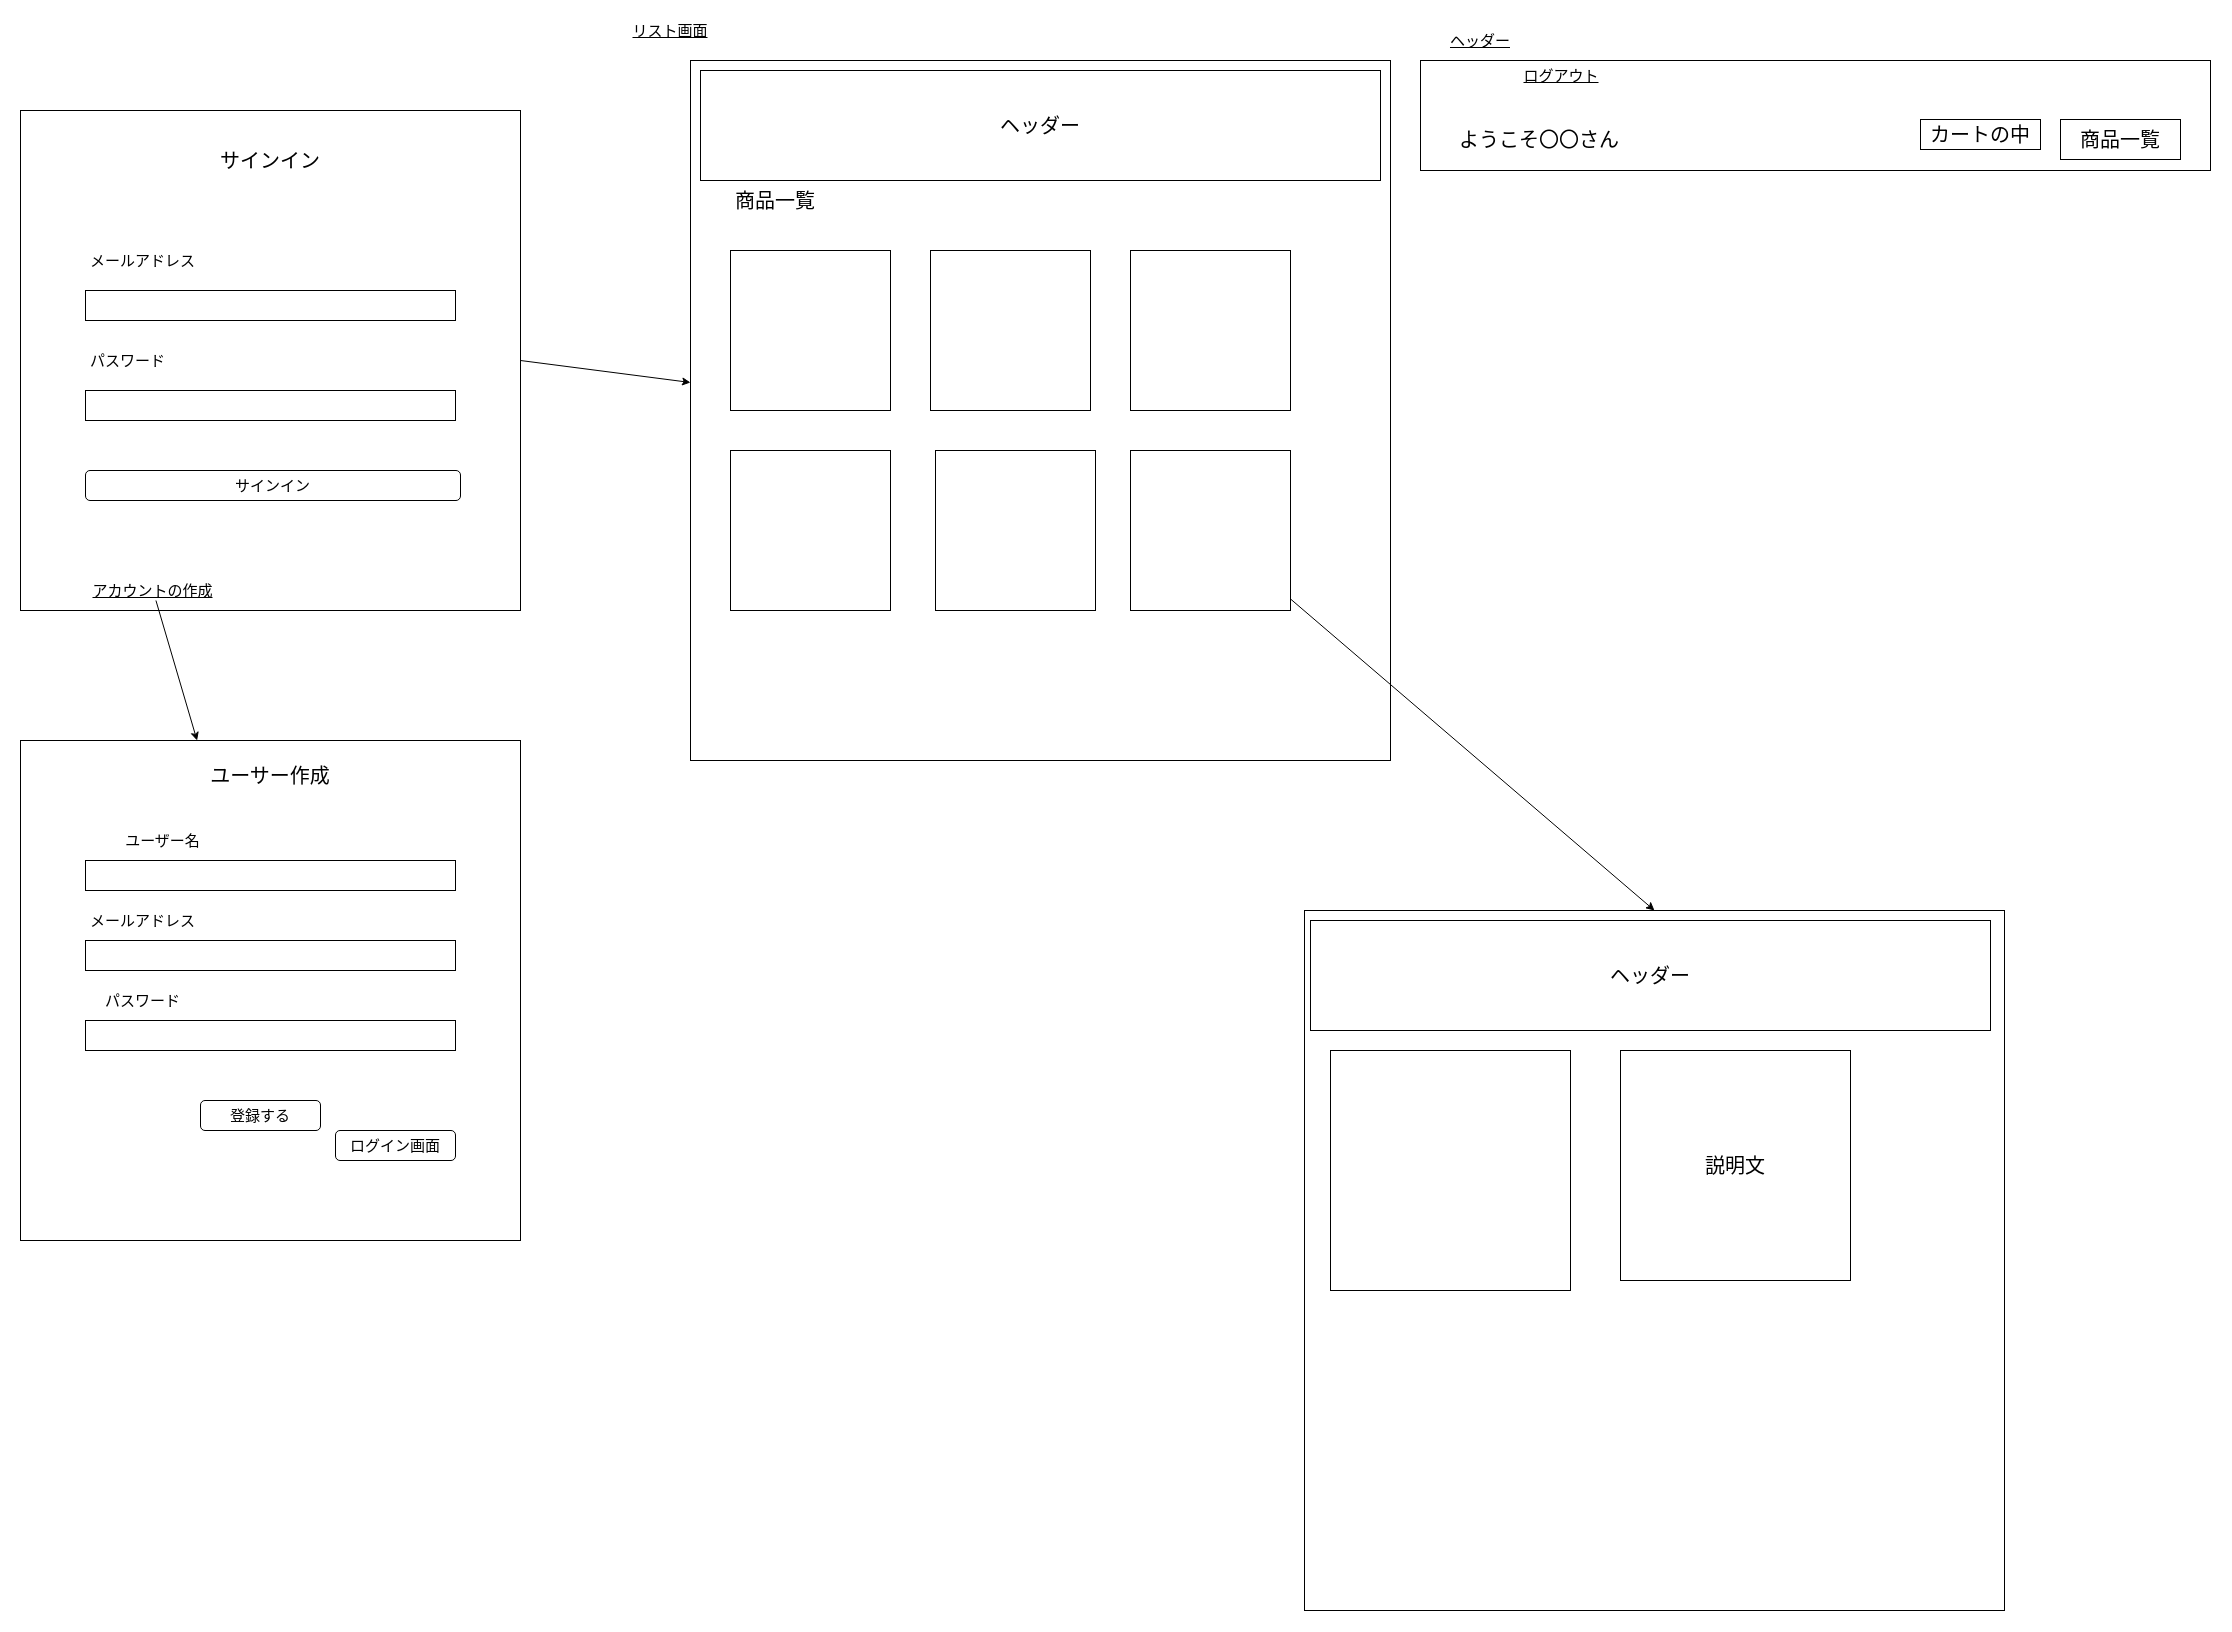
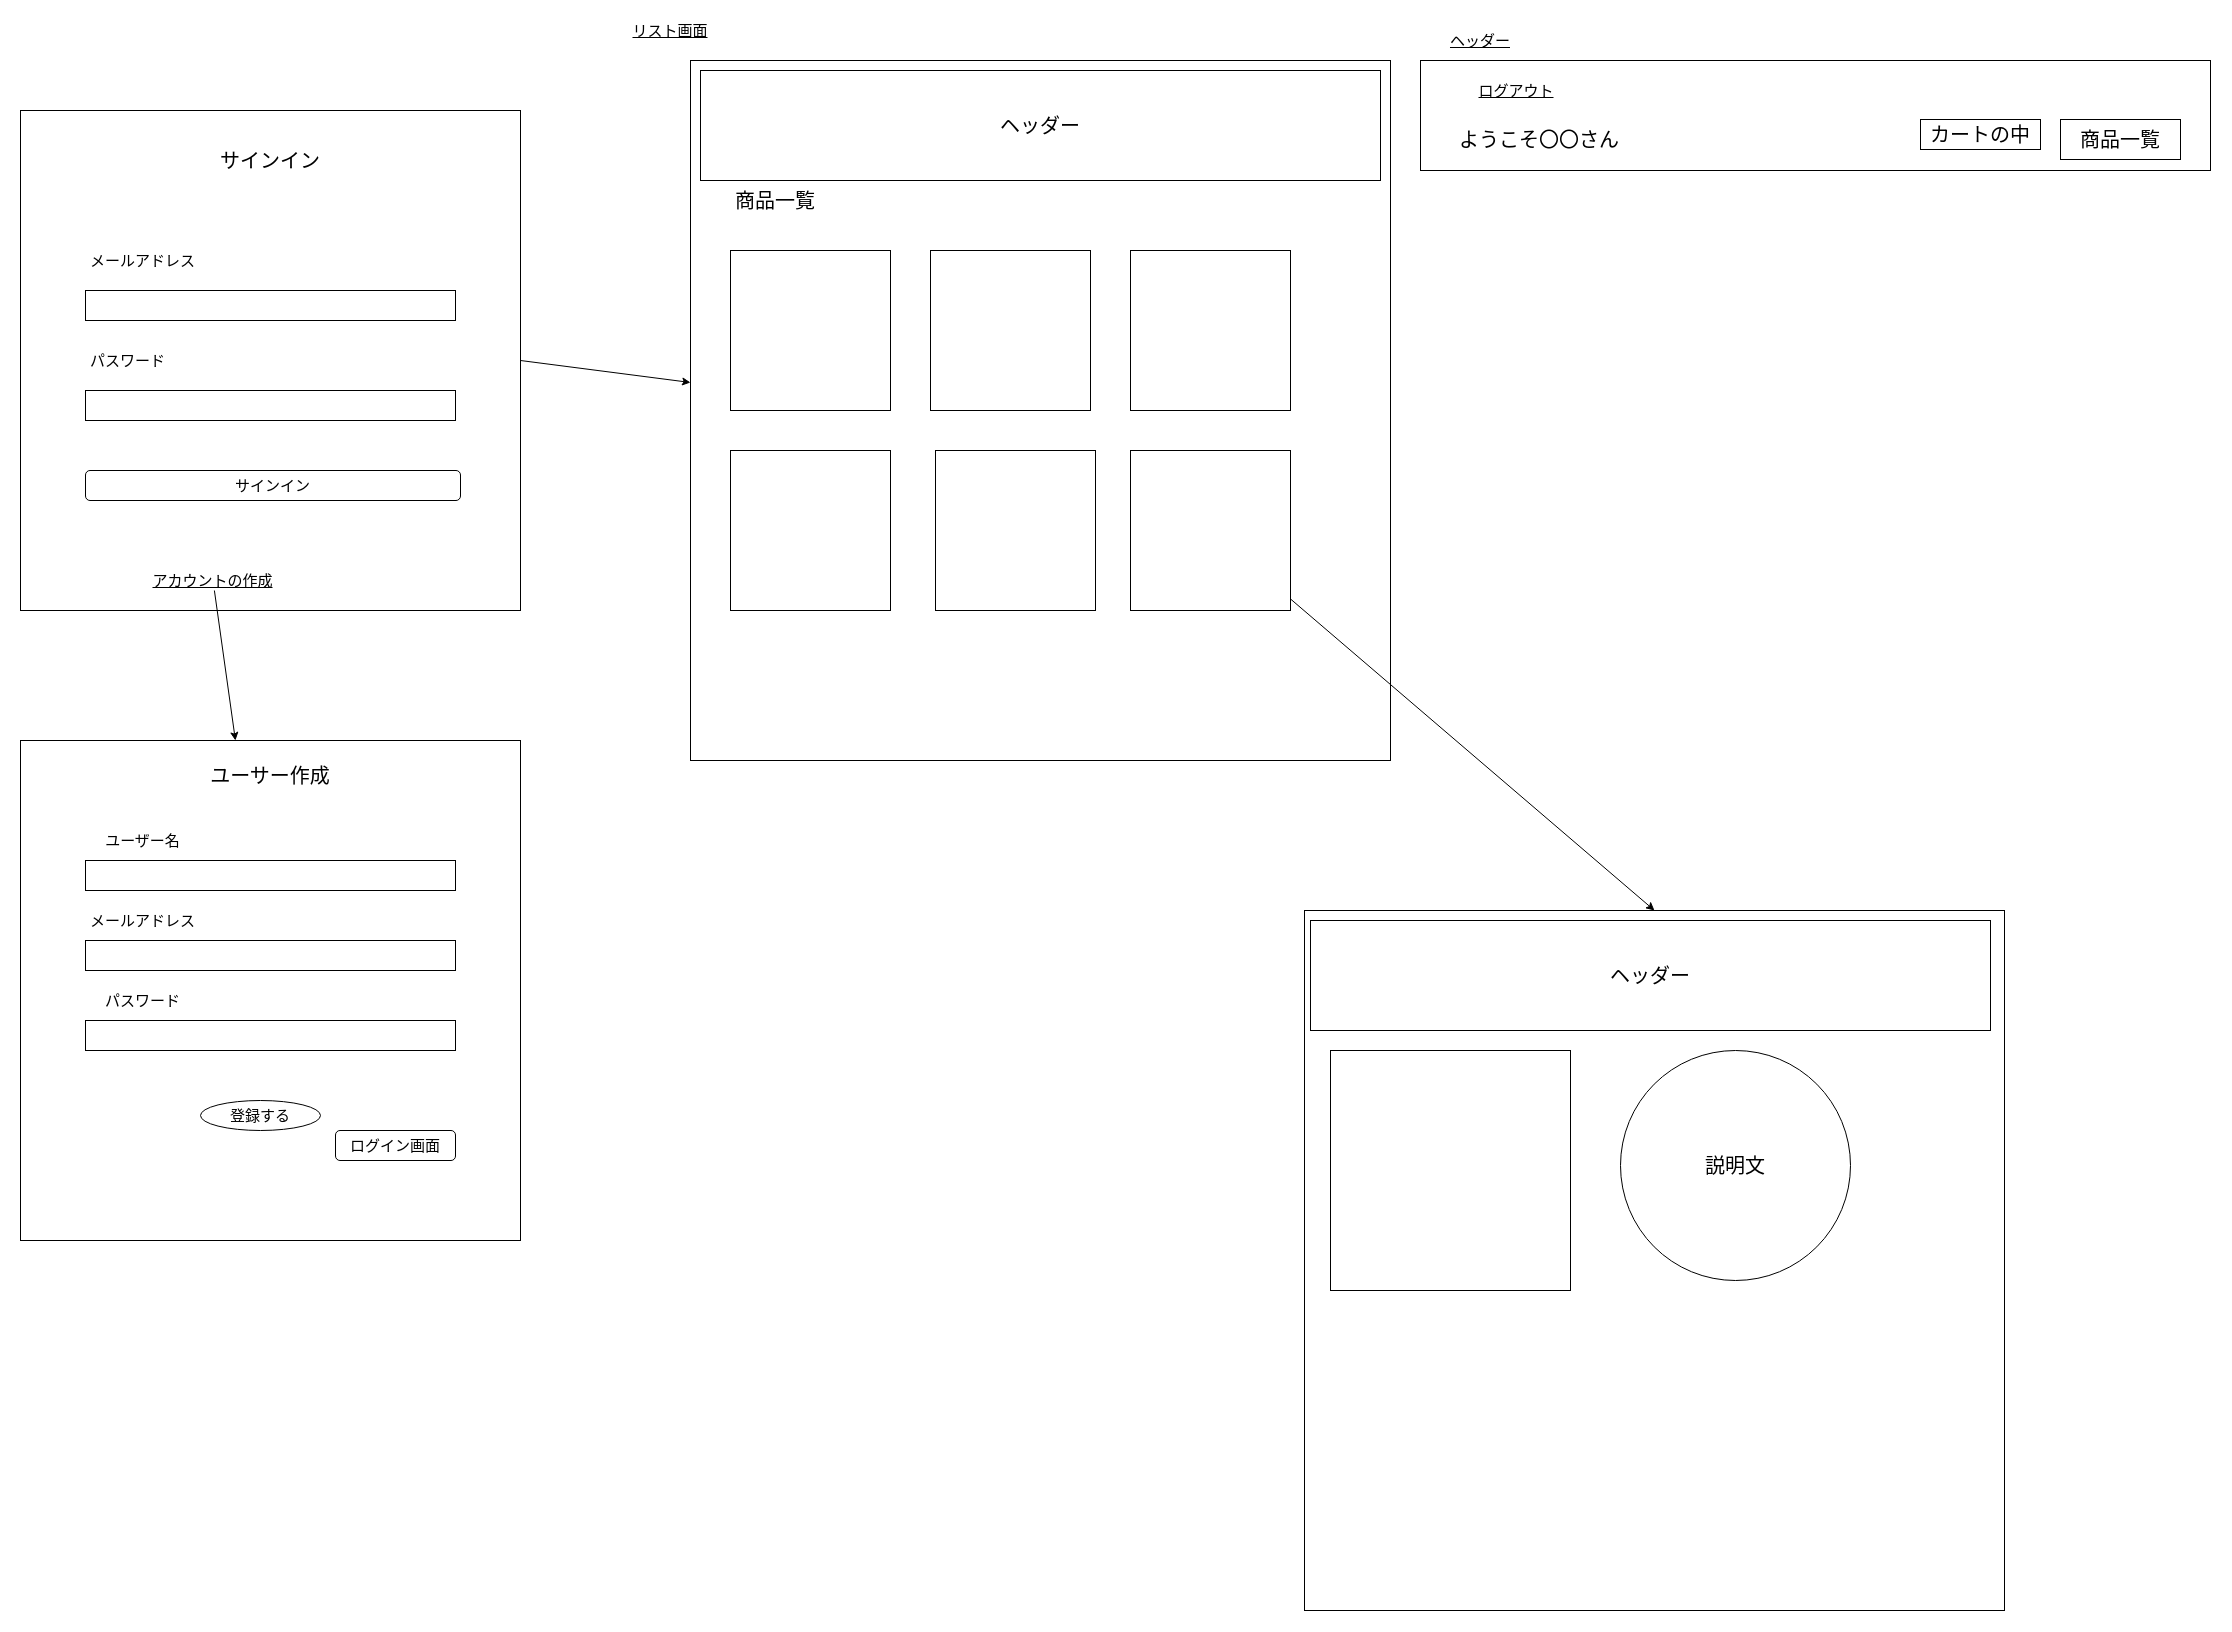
  <mxCell id="0" />
  <mxCell id="1" parent="0" />
  <mxCell id="2" value="" style="whiteSpace=wrap;html=1;aspect=fixed;" parent="1" vertex="1"><mxGeometry x="20" y="110" width="500" height="500" as="geometry" /></mxCell>
  <mxCell id="3" value="サインイン" style="text;html=1;strokeColor=none;fillColor=none;align=center;verticalAlign=middle;whiteSpace=wrap;rounded=0;fontSize=20;" parent="1" vertex="1"><mxGeometry x="180" y="150" width="180" height="20" as="geometry" /></mxCell>
  <mxCell id="4" value="" style="rounded=0;whiteSpace=wrap;html=1;fontSize=20;" parent="1" vertex="1"><mxGeometry x="85" y="290" width="370" height="30" as="geometry" /></mxCell>
  <mxCell id="5" value="メールアドレス" style="text;html=1;strokeColor=none;fillColor=none;align=center;verticalAlign=middle;whiteSpace=wrap;rounded=0;fontSize=15;labelPosition=center;verticalLabelPosition=middle;" parent="1" vertex="1"><mxGeometry x="85" y="250" width="115" height="20" as="geometry" /></mxCell>
  <mxCell id="6" value="" style="rounded=0;whiteSpace=wrap;html=1;fontSize=20;" parent="1" vertex="1"><mxGeometry x="85" y="390" width="370" height="30" as="geometry" /></mxCell>
  <mxCell id="7" value="パスワード" style="text;html=1;strokeColor=none;fillColor=none;align=center;verticalAlign=middle;whiteSpace=wrap;rounded=0;fontSize=15;labelPosition=center;verticalLabelPosition=middle;" parent="1" vertex="1"><mxGeometry x="85" y="350" width="85" height="20" as="geometry" /></mxCell>
  <mxCell id="8" value="サインイン" style="rounded=1;whiteSpace=wrap;html=1;fontSize=15;" parent="1" vertex="1"><mxGeometry x="85" y="470" width="375" height="30" as="geometry" /></mxCell>
- <mxCell id="9" value="アカウントの作成" style="text;html=1;strokeColor=none;fillColor=none;align=center;verticalAlign=middle;whiteSpace=wrap;rounded=0;fontSize=15;fontStyle=4" parent="1" vertex="1"><mxGeometry x="85" y="580" width="135" height="20" as="geometry" /></mxCell>
+ <mxCell id="9" value="アカウントの作成" style="text;html=1;strokeColor=none;fillColor=none;align=center;verticalAlign=middle;whiteSpace=wrap;rounded=0;fontSize=15;fontStyle=4" parent="1" vertex="1"><mxGeometry x="145" y="570" width="135" height="20" as="geometry" /></mxCell>
  <mxCell id="10" value="" style="whiteSpace=wrap;html=1;aspect=fixed;fontSize=15;" parent="1" vertex="1"><mxGeometry x="690" y="60" width="700" height="700" as="geometry" /></mxCell>
  <mxCell id="11" value="商品一覧" style="text;html=1;strokeColor=none;fillColor=none;align=center;verticalAlign=middle;whiteSpace=wrap;rounded=0;fontSize=20;" parent="1" vertex="1"><mxGeometry x="730" y="190" width="90" height="20" as="geometry" /></mxCell>
  <mxCell id="12" value="" style="whiteSpace=wrap;html=1;aspect=fixed;fontSize=20;" parent="1" vertex="1"><mxGeometry x="730" y="250" width="160" height="160" as="geometry" /></mxCell>
  <mxCell id="13" value="" style="whiteSpace=wrap;html=1;aspect=fixed;fontSize=20;" parent="1" vertex="1"><mxGeometry x="930" y="250" width="160" height="160" as="geometry" /></mxCell>
  <mxCell id="14" value="" style="whiteSpace=wrap;html=1;aspect=fixed;fontSize=20;" parent="1" vertex="1"><mxGeometry x="1130" y="250" width="160" height="160" as="geometry" /></mxCell>
  <mxCell id="15" value="" style="whiteSpace=wrap;html=1;aspect=fixed;fontSize=20;" parent="1" vertex="1"><mxGeometry x="730" y="450" width="160" height="160" as="geometry" /></mxCell>
  <mxCell id="16" value="" style="whiteSpace=wrap;html=1;aspect=fixed;fontSize=20;" parent="1" vertex="1"><mxGeometry x="935" y="450" width="160" height="160" as="geometry" /></mxCell>
  <mxCell id="17" value="" style="whiteSpace=wrap;html=1;aspect=fixed;fontSize=20;" parent="1" vertex="1"><mxGeometry x="1130" y="450" width="160" height="160" as="geometry" /></mxCell>
  <mxCell id="18" value="" style="endArrow=classic;html=1;fontSize=15;exitX=1;exitY=0.5;exitDx=0;exitDy=0;entryX=0;entryY=0.46;entryDx=0;entryDy=0;entryPerimeter=0;" parent="1" source="2" target="10" edge="1"><mxGeometry width="50" height="50" relative="1" as="geometry"><mxPoint x="870" y="480" as="sourcePoint" /><mxPoint x="920" y="430" as="targetPoint" /></mxGeometry></mxCell>
  <mxCell id="19" value="" style="whiteSpace=wrap;html=1;aspect=fixed;fontSize=15;" parent="1" vertex="1"><mxGeometry x="1304" y="910" width="700" height="700" as="geometry" /></mxCell>
  <mxCell id="20" value="" style="endArrow=classic;html=1;fontSize=15;entryX=0.5;entryY=0;entryDx=0;entryDy=0;" parent="1" source="17" target="19" edge="1"><mxGeometry width="50" height="50" relative="1" as="geometry"><mxPoint x="1060" y="1080" as="sourcePoint" /><mxPoint x="1230" y="1102" as="targetPoint" /></mxGeometry></mxCell>
  <mxCell id="21" value="" style="whiteSpace=wrap;html=1;aspect=fixed;fontSize=20;" parent="1" vertex="1"><mxGeometry x="1330" y="1050" width="240" height="240" as="geometry" /></mxCell>
  <mxCell id="22" value="" style="rounded=0;whiteSpace=wrap;html=1;fontSize=20;" parent="1" vertex="1"><mxGeometry x="1420" y="60" width="790" height="110" as="geometry" /></mxCell>
  <mxCell id="23" value="ようこそ〇〇さん" style="text;html=1;strokeColor=none;fillColor=none;align=center;verticalAlign=middle;whiteSpace=wrap;rounded=0;fontSize=20;" parent="1" vertex="1"><mxGeometry x="1424" y="129" width="230" height="20" as="geometry" /></mxCell>
  <mxCell id="24" value="カートの中" style="rounded=0;whiteSpace=wrap;html=1;fontSize=20;" parent="1" vertex="1"><mxGeometry x="1920" y="119" width="120" height="30" as="geometry" /></mxCell>
  <mxCell id="25" value="商品一覧" style="rounded=0;whiteSpace=wrap;html=1;fontSize=20;" parent="1" vertex="1"><mxGeometry x="2060" y="119" width="120" height="40" as="geometry" /></mxCell>
- <mxCell id="26" value="ログアウト" style="text;html=1;strokeColor=none;fillColor=none;align=center;verticalAlign=middle;whiteSpace=wrap;rounded=0;fontSize=15;fontStyle=4" parent="1" vertex="1"><mxGeometry x="1501" y="65" width="120" height="20" as="geometry" /></mxCell>
+ <mxCell id="26" value="ログアウト" style="text;html=1;strokeColor=none;fillColor=none;align=center;verticalAlign=middle;whiteSpace=wrap;rounded=0;fontSize=15;fontStyle=4" parent="1" vertex="1"><mxGeometry x="1456" y="80" width="120" height="20" as="geometry" /></mxCell>
  <mxCell id="27" value="ヘッダー" style="text;html=1;strokeColor=none;fillColor=none;align=center;verticalAlign=middle;whiteSpace=wrap;rounded=0;fontSize=15;fontStyle=4" parent="1" vertex="1"><mxGeometry x="1420" width="120" height="20" as="geometry" y="30" /></mxCell>
  <mxCell id="28" value="ヘッダー" style="rounded=0;whiteSpace=wrap;html=1;fontSize=20;" parent="1" vertex="1"><mxGeometry x="1310" y="920" width="680" height="110" as="geometry" /></mxCell>
  <mxCell id="29" value="ヘッダー" style="rounded=0;whiteSpace=wrap;html=1;fontSize=20;" parent="1" vertex="1"><mxGeometry x="700" y="70" width="680" height="110" as="geometry" /></mxCell>
- <mxCell id="30" value="説明文" style="whiteSpace=wrap;html=1;aspect=fixed;fontSize=20;" parent="1" vertex="1"><mxGeometry x="1620" y="1050" width="230" height="230" as="geometry" /></mxCell>
+ <mxCell id="30" value="説明文" style="ellipse;whiteSpace=wrap;html=1;aspect=fixed;fontSize=20;" parent="1" vertex="1"><mxGeometry x="1620" y="1050" width="230" height="230" as="geometry" /></mxCell>
  <mxCell id="31" value="リスト画面" style="text;html=1;strokeColor=none;fillColor=none;align=center;verticalAlign=middle;whiteSpace=wrap;rounded=0;fontSize=15;fontStyle=4" vertex="1" parent="1"><mxGeometry x="610" y="20" width="120" height="20" as="geometry" /></mxCell>
  <mxCell id="32" value="&lt;span style=&quot;color: rgba(0 , 0 , 0 , 0) ; font-family: monospace ; font-size: 0px&quot;&gt;%3CmxGraphModel%3E%3Croot%3E%3CmxCell%20id%3D%220%22%2F%3E%3CmxCell%20id%3D%221%22%20parent%3D%220%22%2F%3E%3CmxCell%20id%3D%222%22%20value%3D%22%E3%82%B5%E3%82%A4%E3%83%B3%E3%82%A4%E3%83%B3%22%20style%3D%22text%3Bhtml%3D1%3BstrokeColor%3Dnone%3BfillColor%3Dnone%3Balign%3Dcenter%3BverticalAlign%3Dmiddle%3BwhiteSpace%3Dwrap%3Brounded%3D0%3BfontSize%3D20%3B%22%20vertex%3D%221%22%20parent%3D%221%22%3E%3CmxGeometry%20x%3D%22280%22%20y%3D%22120%22%20width%3D%22180%22%20height%3D%2220%22%20as%3D%22geometry%22%2F%3E%3C%2FmxCell%3E%3C%2Froot%3E%3C%2FmxGraphModel%3E&lt;/span&gt;" style="whiteSpace=wrap;html=1;aspect=fixed;" vertex="1" parent="1"><mxGeometry x="20" y="740" width="500" height="500" as="geometry" /></mxCell>
  <mxCell id="33" value="" style="endArrow=classic;html=1;fontSize=15;" edge="1" parent="1" source="9" target="32"><mxGeometry width="50" height="50" relative="1" as="geometry"><mxPoint x="290" y="710" as="sourcePoint" /><mxPoint x="220" y="640" as="targetPoint" /></mxGeometry></mxCell>
  <mxCell id="34" value="ユーサー作成" style="text;html=1;strokeColor=none;fillColor=none;align=center;verticalAlign=middle;whiteSpace=wrap;rounded=0;fontSize=20;" vertex="1" parent="1"><mxGeometry x="180" y="765" width="180" height="20" as="geometry" /></mxCell>
- <mxCell id="35" value="ユーザー名" style="text;html=1;strokeColor=none;fillColor=none;align=center;verticalAlign=middle;whiteSpace=wrap;rounded=0;fontSize=15;labelPosition=center;verticalLabelPosition=middle;" vertex="1" parent="1"><mxGeometry x="105" y="830" width="115" height="20" as="geometry" /></mxCell>
+ <mxCell id="35" value="ユーザー名" style="text;html=1;strokeColor=none;fillColor=none;align=center;verticalAlign=middle;whiteSpace=wrap;rounded=0;fontSize=15;labelPosition=center;verticalLabelPosition=middle;" vertex="1" parent="1"><mxGeometry x="85" y="830" width="115" height="20" as="geometry" /></mxCell>
  <mxCell id="36" value="" style="rounded=0;whiteSpace=wrap;html=1;fontSize=20;" vertex="1" parent="1"><mxGeometry x="85" y="860" width="370" height="30" as="geometry" /></mxCell>
  <mxCell id="37" value="メールアドレス" style="text;html=1;strokeColor=none;fillColor=none;align=center;verticalAlign=middle;whiteSpace=wrap;rounded=0;fontSize=15;labelPosition=center;verticalLabelPosition=middle;" vertex="1" parent="1"><mxGeometry x="85" y="910" width="115" height="20" as="geometry" /></mxCell>
  <mxCell id="38" value="" style="rounded=0;whiteSpace=wrap;html=1;fontSize=20;" vertex="1" parent="1"><mxGeometry x="85" y="940" width="370" height="30" as="geometry" /></mxCell>
  <mxCell id="39" value="パスワード" style="text;html=1;strokeColor=none;fillColor=none;align=center;verticalAlign=middle;whiteSpace=wrap;rounded=0;fontSize=15;labelPosition=center;verticalLabelPosition=middle;" vertex="1" parent="1"><mxGeometry x="85" y="990" width="115" height="20" as="geometry" /></mxCell>
  <mxCell id="40" value="" style="rounded=0;whiteSpace=wrap;html=1;fontSize=20;" vertex="1" parent="1"><mxGeometry x="85" y="1020" width="370" height="30" as="geometry" /></mxCell>
- <mxCell id="41" value="登録する" style="rounded=1;whiteSpace=wrap;html=1;fontSize=15;" vertex="1" parent="1"><mxGeometry x="200" y="1100" width="120" height="30" as="geometry" /></mxCell>
+ <mxCell id="41" value="登録する" style="ellipse;whiteSpace=wrap;html=1;fontSize=15;" vertex="1" parent="1"><mxGeometry x="200" y="1100" width="120" height="30" as="geometry" /></mxCell>
  <mxCell id="42" value="ログイン画面" style="rounded=1;whiteSpace=wrap;html=1;fontSize=15;" vertex="1" parent="1"><mxGeometry x="335" y="1130" width="120" height="30" as="geometry" /></mxCell>
